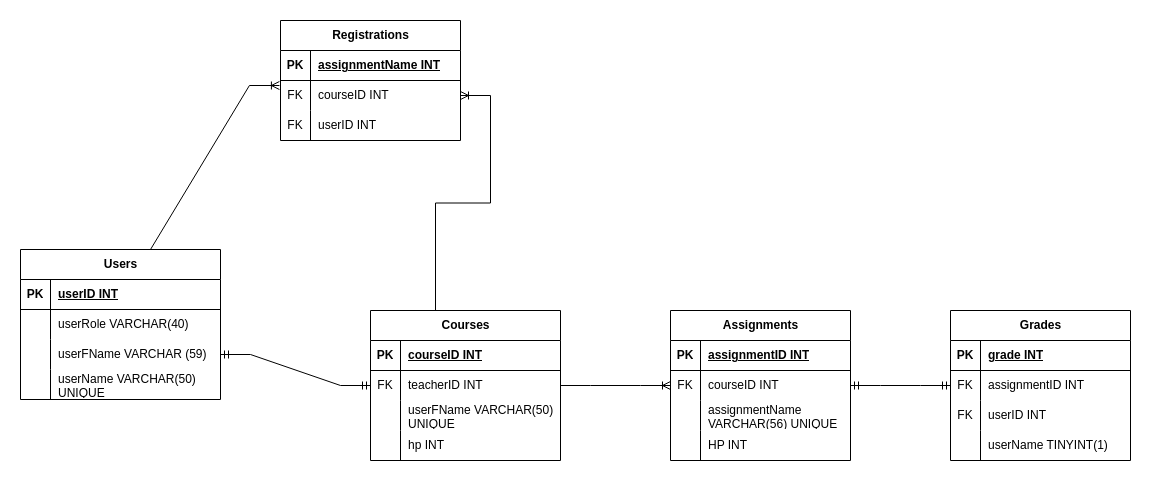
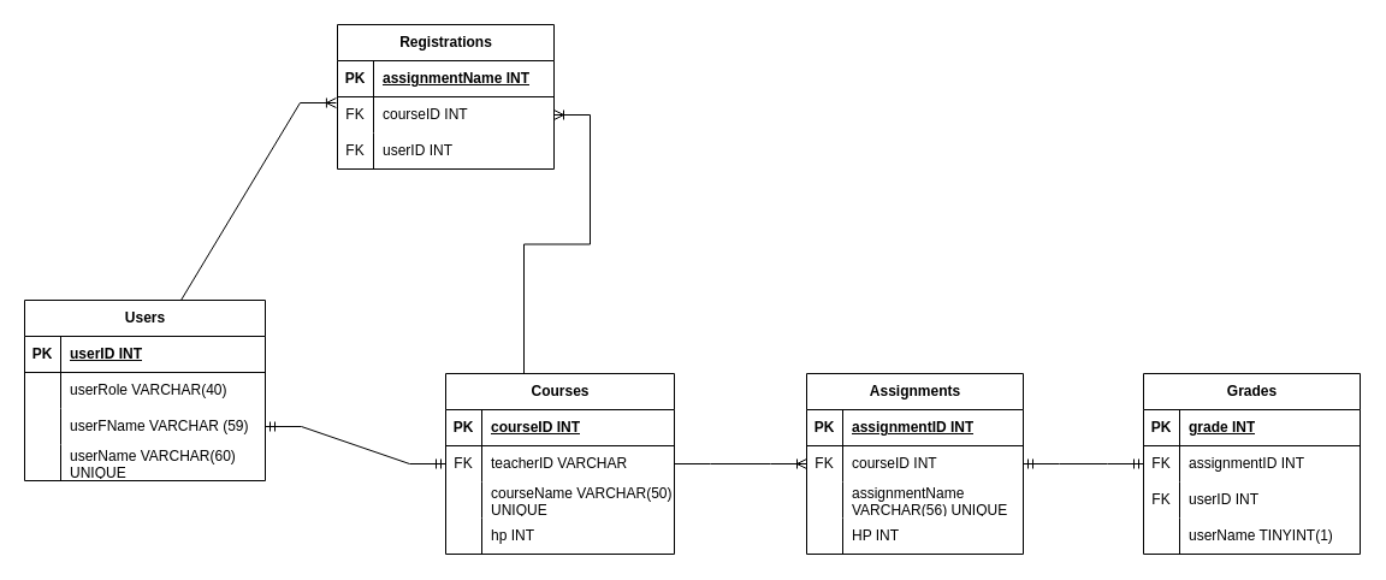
  <mxCell id="0" />
  <mxCell id="1" parent="0" />
  <mxCell id="2" value="Registrations" style="shape=table;startSize=30;container=1;collapsible=1;childLayout=tableLayout;fixedRows=1;rowLines=0;fontStyle=1;align=center;resizeLast=1;html=1;" parent="1" vertex="1"><mxGeometry x="280" y="20" width="180" height="120" as="geometry" /></mxCell>
  <mxCell id="3" value="" style="shape=tableRow;horizontal=0;startSize=0;swimlaneHead=0;swimlaneBody=0;fillColor=none;collapsible=0;dropTarget=0;points=[[0,0.5],[1,0.5]];portConstraint=eastwest;top=0;left=0;right=0;bottom=1;" parent="2" vertex="1"><mxGeometry y="30" width="180" height="30" as="geometry" /></mxCell>
  <mxCell id="4" value="PK" style="shape=partialRectangle;connectable=0;fillColor=none;top=0;left=0;bottom=0;right=0;fontStyle=1;overflow=hidden;whiteSpace=wrap;html=1;" parent="3" vertex="1"><mxGeometry width="30" height="30" as="geometry"><mxRectangle width="30" height="30" as="alternateBounds" /></mxGeometry></mxCell>
  <mxCell id="5" value="assignmentName INT" style="shape=partialRectangle;connectable=0;fillColor=none;top=0;left=0;bottom=0;right=0;align=left;spacingLeft=6;fontStyle=5;overflow=hidden;whiteSpace=wrap;html=1;" parent="3" vertex="1"><mxGeometry x="30" width="150" height="30" as="geometry"><mxRectangle width="150" height="30" as="alternateBounds" /></mxGeometry></mxCell>
  <mxCell id="6" value="" style="shape=tableRow;horizontal=0;startSize=0;swimlaneHead=0;swimlaneBody=0;fillColor=none;collapsible=0;dropTarget=0;points=[[0,0.5],[1,0.5]];portConstraint=eastwest;top=0;left=0;right=0;bottom=0;" parent="2" vertex="1"><mxGeometry y="60" width="180" height="30" as="geometry" /></mxCell>
  <mxCell id="7" value="FK" style="shape=partialRectangle;connectable=0;fillColor=none;top=0;left=0;bottom=0;right=0;editable=1;overflow=hidden;whiteSpace=wrap;html=1;" parent="6" vertex="1"><mxGeometry width="30" height="30" as="geometry"><mxRectangle width="30" height="30" as="alternateBounds" /></mxGeometry></mxCell>
  <mxCell id="8" value="courseID INT" style="shape=partialRectangle;connectable=0;fillColor=none;top=0;left=0;bottom=0;right=0;align=left;spacingLeft=6;overflow=hidden;whiteSpace=wrap;html=1;" parent="6" vertex="1"><mxGeometry x="30" width="150" height="30" as="geometry"><mxRectangle width="150" height="30" as="alternateBounds" /></mxGeometry></mxCell>
  <mxCell id="9" value="" style="shape=tableRow;horizontal=0;startSize=0;swimlaneHead=0;swimlaneBody=0;fillColor=none;collapsible=0;dropTarget=0;points=[[0,0.5],[1,0.5]];portConstraint=eastwest;top=0;left=0;right=0;bottom=0;" parent="2" vertex="1"><mxGeometry y="90" width="180" height="30" as="geometry" /></mxCell>
  <mxCell id="10" value="FK" style="shape=partialRectangle;connectable=0;fillColor=none;top=0;left=0;bottom=0;right=0;editable=1;overflow=hidden;whiteSpace=wrap;html=1;" parent="9" vertex="1"><mxGeometry width="30" height="30" as="geometry"><mxRectangle width="30" height="30" as="alternateBounds" /></mxGeometry></mxCell>
  <mxCell id="11" value="userID INT" style="shape=partialRectangle;connectable=0;fillColor=none;top=0;left=0;bottom=0;right=0;align=left;spacingLeft=6;overflow=hidden;whiteSpace=wrap;html=1;" parent="9" vertex="1"><mxGeometry x="30" width="150" height="30" as="geometry"><mxRectangle width="150" height="30" as="alternateBounds" /></mxGeometry></mxCell>
  <mxCell id="12" value="Courses" style="shape=table;startSize=30;container=1;collapsible=1;childLayout=tableLayout;fixedRows=1;rowLines=0;fontStyle=1;align=center;resizeLast=1;html=1;" parent="1" vertex="1"><mxGeometry x="370" y="310" width="190" height="150" as="geometry" /></mxCell>
  <mxCell id="13" value="" style="shape=tableRow;horizontal=0;startSize=0;swimlaneHead=0;swimlaneBody=0;fillColor=none;collapsible=0;dropTarget=0;points=[[0,0.5],[1,0.5]];portConstraint=eastwest;top=0;left=0;right=0;bottom=1;" parent="12" vertex="1"><mxGeometry y="30" width="190" height="30" as="geometry" /></mxCell>
  <mxCell id="14" value="PK" style="shape=partialRectangle;connectable=0;fillColor=none;top=0;left=0;bottom=0;right=0;fontStyle=1;overflow=hidden;whiteSpace=wrap;html=1;" parent="13" vertex="1"><mxGeometry width="30" height="30" as="geometry"><mxRectangle width="30" height="30" as="alternateBounds" /></mxGeometry></mxCell>
  <mxCell id="15" value="courseID INT" style="shape=partialRectangle;connectable=0;fillColor=none;top=0;left=0;bottom=0;right=0;align=left;spacingLeft=6;fontStyle=5;overflow=hidden;whiteSpace=wrap;html=1;" parent="13" vertex="1"><mxGeometry x="30" width="160" height="30" as="geometry"><mxRectangle width="160" height="30" as="alternateBounds" /></mxGeometry></mxCell>
  <mxCell id="16" value="" style="shape=tableRow;horizontal=0;startSize=0;swimlaneHead=0;swimlaneBody=0;fillColor=none;collapsible=0;dropTarget=0;points=[[0,0.5],[1,0.5]];portConstraint=eastwest;top=0;left=0;right=0;bottom=0;" parent="12" vertex="1"><mxGeometry y="60" width="190" height="30" as="geometry" /></mxCell>
  <mxCell id="17" value="FK" style="shape=partialRectangle;connectable=0;fillColor=none;top=0;left=0;bottom=0;right=0;editable=1;overflow=hidden;whiteSpace=wrap;html=1;" parent="16" vertex="1"><mxGeometry width="30" height="30" as="geometry"><mxRectangle width="30" height="30" as="alternateBounds" /></mxGeometry></mxCell>
- <mxCell id="18" value="teacherID INT" style="shape=partialRectangle;connectable=0;fillColor=none;top=0;left=0;bottom=0;right=0;align=left;spacingLeft=6;overflow=hidden;whiteSpace=wrap;html=1;" parent="16" vertex="1"><mxGeometry x="30" width="160" height="30" as="geometry"><mxRectangle width="160" height="30" as="alternateBounds" /></mxGeometry></mxCell>
+ <mxCell id="18" value="teacherID VARCHAR" style="shape=partialRectangle;connectable=0;fillColor=none;top=0;left=0;bottom=0;right=0;align=left;spacingLeft=6;overflow=hidden;whiteSpace=wrap;html=1;" parent="16" vertex="1"><mxGeometry x="30" width="160" height="30" as="geometry"><mxRectangle width="160" height="30" as="alternateBounds" /></mxGeometry></mxCell>
  <mxCell id="19" value="" style="shape=tableRow;horizontal=0;startSize=0;swimlaneHead=0;swimlaneBody=0;fillColor=none;collapsible=0;dropTarget=0;points=[[0,0.5],[1,0.5]];portConstraint=eastwest;top=0;left=0;right=0;bottom=0;" parent="12" vertex="1"><mxGeometry y="90" width="190" height="30" as="geometry" /></mxCell>
  <mxCell id="20" value="" style="shape=partialRectangle;connectable=0;fillColor=none;top=0;left=0;bottom=0;right=0;editable=1;overflow=hidden;whiteSpace=wrap;html=1;" parent="19" vertex="1"><mxGeometry width="30" height="30" as="geometry"><mxRectangle width="30" height="30" as="alternateBounds" /></mxGeometry></mxCell>
- <mxCell id="21" value="userFName VARCHAR(50) UNIQUE" style="shape=partialRectangle;connectable=0;fillColor=none;top=0;left=0;bottom=0;right=0;align=left;spacingLeft=6;overflow=hidden;whiteSpace=wrap;html=1;" parent="19" vertex="1"><mxGeometry x="30" width="160" height="30" as="geometry"><mxRectangle width="160" height="30" as="alternateBounds" /></mxGeometry></mxCell>
+ <mxCell id="21" value="courseName VARCHAR(50) UNIQUE" style="shape=partialRectangle;connectable=0;fillColor=none;top=0;left=0;bottom=0;right=0;align=left;spacingLeft=6;overflow=hidden;whiteSpace=wrap;html=1;" parent="19" vertex="1"><mxGeometry x="30" width="160" height="30" as="geometry"><mxRectangle width="160" height="30" as="alternateBounds" /></mxGeometry></mxCell>
  <mxCell id="22" value="" style="shape=tableRow;horizontal=0;startSize=0;swimlaneHead=0;swimlaneBody=0;fillColor=none;collapsible=0;dropTarget=0;points=[[0,0.5],[1,0.5]];portConstraint=eastwest;top=0;left=0;right=0;bottom=0;" parent="12" vertex="1"><mxGeometry y="120" width="190" height="30" as="geometry" /></mxCell>
  <mxCell id="23" value="" style="shape=partialRectangle;connectable=0;fillColor=none;top=0;left=0;bottom=0;right=0;editable=1;overflow=hidden;whiteSpace=wrap;html=1;" parent="22" vertex="1"><mxGeometry width="30" height="30" as="geometry"><mxRectangle width="30" height="30" as="alternateBounds" /></mxGeometry></mxCell>
  <mxCell id="24" value="hp INT" style="shape=partialRectangle;connectable=0;fillColor=none;top=0;left=0;bottom=0;right=0;align=left;spacingLeft=6;overflow=hidden;whiteSpace=wrap;html=1;" parent="22" vertex="1"><mxGeometry x="30" width="160" height="30" as="geometry"><mxRectangle width="160" height="30" as="alternateBounds" /></mxGeometry></mxCell>
  <mxCell id="25" value="Grades" style="shape=table;startSize=30;container=1;collapsible=1;childLayout=tableLayout;fixedRows=1;rowLines=0;fontStyle=1;align=center;resizeLast=1;html=1;" parent="1" vertex="1"><mxGeometry x="950" y="310" width="180" height="150" as="geometry" /></mxCell>
  <mxCell id="26" value="" style="shape=tableRow;horizontal=0;startSize=0;swimlaneHead=0;swimlaneBody=0;fillColor=none;collapsible=0;dropTarget=0;points=[[0,0.5],[1,0.5]];portConstraint=eastwest;top=0;left=0;right=0;bottom=1;" parent="25" vertex="1"><mxGeometry y="30" width="180" height="30" as="geometry" /></mxCell>
  <mxCell id="27" value="PK" style="shape=partialRectangle;connectable=0;fillColor=none;top=0;left=0;bottom=0;right=0;fontStyle=1;overflow=hidden;whiteSpace=wrap;html=1;" parent="26" vertex="1"><mxGeometry width="30" height="30" as="geometry"><mxRectangle width="30" height="30" as="alternateBounds" /></mxGeometry></mxCell>
  <mxCell id="28" value="grade INT" style="shape=partialRectangle;connectable=0;fillColor=none;top=0;left=0;bottom=0;right=0;align=left;spacingLeft=6;fontStyle=5;overflow=hidden;whiteSpace=wrap;html=1;" parent="26" vertex="1"><mxGeometry x="30" width="150" height="30" as="geometry"><mxRectangle width="150" height="30" as="alternateBounds" /></mxGeometry></mxCell>
  <mxCell id="29" value="" style="shape=tableRow;horizontal=0;startSize=0;swimlaneHead=0;swimlaneBody=0;fillColor=none;collapsible=0;dropTarget=0;points=[[0,0.5],[1,0.5]];portConstraint=eastwest;top=0;left=0;right=0;bottom=0;" parent="25" vertex="1"><mxGeometry y="60" width="180" height="30" as="geometry" /></mxCell>
  <mxCell id="30" value="FK" style="shape=partialRectangle;connectable=0;fillColor=none;top=0;left=0;bottom=0;right=0;editable=1;overflow=hidden;whiteSpace=wrap;html=1;" parent="29" vertex="1"><mxGeometry width="30" height="30" as="geometry"><mxRectangle width="30" height="30" as="alternateBounds" /></mxGeometry></mxCell>
  <mxCell id="31" value="assignmentID INT" style="shape=partialRectangle;connectable=0;fillColor=none;top=0;left=0;bottom=0;right=0;align=left;spacingLeft=6;overflow=hidden;whiteSpace=wrap;html=1;" parent="29" vertex="1"><mxGeometry x="30" width="150" height="30" as="geometry"><mxRectangle width="150" height="30" as="alternateBounds" /></mxGeometry></mxCell>
  <mxCell id="32" value="" style="shape=tableRow;horizontal=0;startSize=0;swimlaneHead=0;swimlaneBody=0;fillColor=none;collapsible=0;dropTarget=0;points=[[0,0.5],[1,0.5]];portConstraint=eastwest;top=0;left=0;right=0;bottom=0;" parent="25" vertex="1"><mxGeometry y="90" width="180" height="30" as="geometry" /></mxCell>
  <mxCell id="33" value="FK" style="shape=partialRectangle;connectable=0;fillColor=none;top=0;left=0;bottom=0;right=0;editable=1;overflow=hidden;whiteSpace=wrap;html=1;" parent="32" vertex="1"><mxGeometry width="30" height="30" as="geometry"><mxRectangle width="30" height="30" as="alternateBounds" /></mxGeometry></mxCell>
  <mxCell id="34" value="userID INT" style="shape=partialRectangle;connectable=0;fillColor=none;top=0;left=0;bottom=0;right=0;align=left;spacingLeft=6;overflow=hidden;whiteSpace=wrap;html=1;" parent="32" vertex="1"><mxGeometry x="30" width="150" height="30" as="geometry"><mxRectangle width="150" height="30" as="alternateBounds" /></mxGeometry></mxCell>
  <mxCell id="35" value="" style="shape=tableRow;horizontal=0;startSize=0;swimlaneHead=0;swimlaneBody=0;fillColor=none;collapsible=0;dropTarget=0;points=[[0,0.5],[1,0.5]];portConstraint=eastwest;top=0;left=0;right=0;bottom=0;" parent="25" vertex="1"><mxGeometry y="120" width="180" height="30" as="geometry" /></mxCell>
  <mxCell id="36" value="" style="shape=partialRectangle;connectable=0;fillColor=none;top=0;left=0;bottom=0;right=0;editable=1;overflow=hidden;whiteSpace=wrap;html=1;" parent="35" vertex="1"><mxGeometry width="30" height="30" as="geometry"><mxRectangle width="30" height="30" as="alternateBounds" /></mxGeometry></mxCell>
  <mxCell id="37" value="userName TINYINT(1)" style="shape=partialRectangle;connectable=0;fillColor=none;top=0;left=0;bottom=0;right=0;align=left;spacingLeft=6;overflow=hidden;whiteSpace=wrap;html=1;" parent="35" vertex="1"><mxGeometry x="30" width="150" height="30" as="geometry"><mxRectangle width="150" height="30" as="alternateBounds" /></mxGeometry></mxCell>
  <mxCell id="38" value="Assignments" style="shape=table;startSize=30;container=1;collapsible=1;childLayout=tableLayout;fixedRows=1;rowLines=0;fontStyle=1;align=center;resizeLast=1;html=1;" parent="1" vertex="1"><mxGeometry x="670" y="310" width="180" height="150" as="geometry" /></mxCell>
  <mxCell id="39" value="" style="shape=tableRow;horizontal=0;startSize=0;swimlaneHead=0;swimlaneBody=0;fillColor=none;collapsible=0;dropTarget=0;points=[[0,0.5],[1,0.5]];portConstraint=eastwest;top=0;left=0;right=0;bottom=1;" parent="38" vertex="1"><mxGeometry y="30" width="180" height="30" as="geometry" /></mxCell>
  <mxCell id="40" value="PK" style="shape=partialRectangle;connectable=0;fillColor=none;top=0;left=0;bottom=0;right=0;fontStyle=1;overflow=hidden;whiteSpace=wrap;html=1;" parent="39" vertex="1"><mxGeometry width="30" height="30" as="geometry"><mxRectangle width="30" height="30" as="alternateBounds" /></mxGeometry></mxCell>
  <mxCell id="41" value="assignmentID INT" style="shape=partialRectangle;connectable=0;fillColor=none;top=0;left=0;bottom=0;right=0;align=left;spacingLeft=6;fontStyle=5;overflow=hidden;whiteSpace=wrap;html=1;" parent="39" vertex="1"><mxGeometry x="30" width="150" height="30" as="geometry"><mxRectangle width="150" height="30" as="alternateBounds" /></mxGeometry></mxCell>
  <mxCell id="42" value="" style="shape=tableRow;horizontal=0;startSize=0;swimlaneHead=0;swimlaneBody=0;fillColor=none;collapsible=0;dropTarget=0;points=[[0,0.5],[1,0.5]];portConstraint=eastwest;top=0;left=0;right=0;bottom=0;" parent="38" vertex="1"><mxGeometry y="60" width="180" height="30" as="geometry" /></mxCell>
  <mxCell id="43" value="FK" style="shape=partialRectangle;connectable=0;fillColor=none;top=0;left=0;bottom=0;right=0;editable=1;overflow=hidden;whiteSpace=wrap;html=1;" parent="42" vertex="1"><mxGeometry width="30" height="30" as="geometry"><mxRectangle width="30" height="30" as="alternateBounds" /></mxGeometry></mxCell>
  <mxCell id="44" value="courseID INT" style="shape=partialRectangle;connectable=0;fillColor=none;top=0;left=0;bottom=0;right=0;align=left;spacingLeft=6;overflow=hidden;whiteSpace=wrap;html=1;" parent="42" vertex="1"><mxGeometry x="30" width="150" height="30" as="geometry"><mxRectangle width="150" height="30" as="alternateBounds" /></mxGeometry></mxCell>
  <mxCell id="45" value="" style="shape=tableRow;horizontal=0;startSize=0;swimlaneHead=0;swimlaneBody=0;fillColor=none;collapsible=0;dropTarget=0;points=[[0,0.5],[1,0.5]];portConstraint=eastwest;top=0;left=0;right=0;bottom=0;" parent="38" vertex="1"><mxGeometry y="90" width="180" height="30" as="geometry" /></mxCell>
  <mxCell id="46" value="" style="shape=partialRectangle;connectable=0;fillColor=none;top=0;left=0;bottom=0;right=0;editable=1;overflow=hidden;whiteSpace=wrap;html=1;" parent="45" vertex="1"><mxGeometry width="30" height="30" as="geometry"><mxRectangle width="30" height="30" as="alternateBounds" /></mxGeometry></mxCell>
  <mxCell id="47" value="assignmentName VARCHAR(56) UNIQUE" style="shape=partialRectangle;connectable=0;fillColor=none;top=0;left=0;bottom=0;right=0;align=left;spacingLeft=6;overflow=hidden;whiteSpace=wrap;html=1;" parent="45" vertex="1"><mxGeometry x="30" width="150" height="30" as="geometry"><mxRectangle width="150" height="30" as="alternateBounds" /></mxGeometry></mxCell>
  <mxCell id="48" value="" style="shape=tableRow;horizontal=0;startSize=0;swimlaneHead=0;swimlaneBody=0;fillColor=none;collapsible=0;dropTarget=0;points=[[0,0.5],[1,0.5]];portConstraint=eastwest;top=0;left=0;right=0;bottom=0;" parent="38" vertex="1"><mxGeometry y="120" width="180" height="30" as="geometry" /></mxCell>
  <mxCell id="49" value="" style="shape=partialRectangle;connectable=0;fillColor=none;top=0;left=0;bottom=0;right=0;editable=1;overflow=hidden;whiteSpace=wrap;html=1;" parent="48" vertex="1"><mxGeometry width="30" height="30" as="geometry"><mxRectangle width="30" height="30" as="alternateBounds" /></mxGeometry></mxCell>
  <mxCell id="50" value="HP INT" style="shape=partialRectangle;connectable=0;fillColor=none;top=0;left=0;bottom=0;right=0;align=left;spacingLeft=6;overflow=hidden;whiteSpace=wrap;html=1;" parent="48" vertex="1"><mxGeometry x="30" width="150" height="30" as="geometry"><mxRectangle width="150" height="30" as="alternateBounds" /></mxGeometry></mxCell>
  <mxCell id="51" value="Users" style="shape=table;startSize=30;container=1;collapsible=1;childLayout=tableLayout;fixedRows=1;rowLines=0;fontStyle=1;align=center;resizeLast=1;html=1;" parent="1" vertex="1"><mxGeometry x="20" y="249" width="200" height="150" as="geometry" /></mxCell>
  <mxCell id="52" value="" style="shape=tableRow;horizontal=0;startSize=0;swimlaneHead=0;swimlaneBody=0;fillColor=none;collapsible=0;dropTarget=0;points=[[0,0.5],[1,0.5]];portConstraint=eastwest;top=0;left=0;right=0;bottom=1;" parent="51" vertex="1"><mxGeometry y="30" width="200" height="30" as="geometry" /></mxCell>
  <mxCell id="53" value="PK" style="shape=partialRectangle;connectable=0;fillColor=none;top=0;left=0;bottom=0;right=0;fontStyle=1;overflow=hidden;whiteSpace=wrap;html=1;" parent="52" vertex="1"><mxGeometry width="30" height="30" as="geometry"><mxRectangle width="30" height="30" as="alternateBounds" /></mxGeometry></mxCell>
  <mxCell id="54" value="userID INT" style="shape=partialRectangle;connectable=0;fillColor=none;top=0;left=0;bottom=0;right=0;align=left;spacingLeft=6;fontStyle=5;overflow=hidden;whiteSpace=wrap;html=1;" parent="52" vertex="1"><mxGeometry x="30" width="170" height="30" as="geometry"><mxRectangle width="170" height="30" as="alternateBounds" /></mxGeometry></mxCell>
  <mxCell id="55" value="" style="shape=tableRow;horizontal=0;startSize=0;swimlaneHead=0;swimlaneBody=0;fillColor=none;collapsible=0;dropTarget=0;points=[[0,0.5],[1,0.5]];portConstraint=eastwest;top=0;left=0;right=0;bottom=0;" parent="51" vertex="1"><mxGeometry y="60" width="200" height="30" as="geometry" /></mxCell>
  <mxCell id="56" value="" style="shape=partialRectangle;connectable=0;fillColor=none;top=0;left=0;bottom=0;right=0;editable=1;overflow=hidden;whiteSpace=wrap;html=1;" parent="55" vertex="1"><mxGeometry width="30" height="30" as="geometry"><mxRectangle width="30" height="30" as="alternateBounds" /></mxGeometry></mxCell>
  <mxCell id="57" value="userRole VARCHAR(40)" style="shape=partialRectangle;connectable=0;fillColor=none;top=0;left=0;bottom=0;right=0;align=left;spacingLeft=6;overflow=hidden;whiteSpace=wrap;html=1;" parent="55" vertex="1"><mxGeometry x="30" width="170" height="30" as="geometry"><mxRectangle width="170" height="30" as="alternateBounds" /></mxGeometry></mxCell>
  <mxCell id="58" value="" style="shape=tableRow;horizontal=0;startSize=0;swimlaneHead=0;swimlaneBody=0;fillColor=none;collapsible=0;dropTarget=0;points=[[0,0.5],[1,0.5]];portConstraint=eastwest;top=0;left=0;right=0;bottom=0;" parent="51" vertex="1"><mxGeometry y="90" width="200" height="30" as="geometry" /></mxCell>
  <mxCell id="59" value="" style="shape=partialRectangle;connectable=0;fillColor=none;top=0;left=0;bottom=0;right=0;editable=1;overflow=hidden;whiteSpace=wrap;html=1;" parent="58" vertex="1"><mxGeometry width="30" height="30" as="geometry"><mxRectangle width="30" height="30" as="alternateBounds" /></mxGeometry></mxCell>
  <mxCell id="60" value="userFName VARCHAR (59)" style="shape=partialRectangle;connectable=0;fillColor=none;top=0;left=0;bottom=0;right=0;align=left;spacingLeft=6;overflow=hidden;whiteSpace=wrap;html=1;" parent="58" vertex="1"><mxGeometry x="30" width="170" height="30" as="geometry"><mxRectangle width="170" height="30" as="alternateBounds" /></mxGeometry></mxCell>
  <mxCell id="61" value="" style="shape=tableRow;horizontal=0;startSize=0;swimlaneHead=0;swimlaneBody=0;fillColor=none;collapsible=0;dropTarget=0;points=[[0,0.5],[1,0.5]];portConstraint=eastwest;top=0;left=0;right=0;bottom=0;" parent="51" vertex="1"><mxGeometry y="120" width="200" height="30" as="geometry" /></mxCell>
  <mxCell id="62" value="" style="shape=partialRectangle;connectable=0;fillColor=none;top=0;left=0;bottom=0;right=0;editable=1;overflow=hidden;whiteSpace=wrap;html=1;" parent="61" vertex="1"><mxGeometry width="30" height="30" as="geometry"><mxRectangle width="30" height="30" as="alternateBounds" /></mxGeometry></mxCell>
- <mxCell id="63" value="userName VARCHAR(50) UNIQUE" style="shape=partialRectangle;connectable=0;fillColor=none;top=0;left=0;bottom=0;right=0;align=left;spacingLeft=6;overflow=hidden;whiteSpace=wrap;html=1;" parent="61" vertex="1"><mxGeometry x="30" width="170" height="30" as="geometry"><mxRectangle width="170" height="30" as="alternateBounds" /></mxGeometry></mxCell>
+ <mxCell id="63" value="userName VARCHAR(60) UNIQUE" style="shape=partialRectangle;connectable=0;fillColor=none;top=0;left=0;bottom=0;right=0;align=left;spacingLeft=6;overflow=hidden;whiteSpace=wrap;html=1;" parent="61" vertex="1"><mxGeometry x="30" width="170" height="30" as="geometry"><mxRectangle width="170" height="30" as="alternateBounds" /></mxGeometry></mxCell>
  <mxCell id="64" value="" style="edgeStyle=entityRelationEdgeStyle;fontSize=12;html=1;endArrow=ERoneToMany;rounded=0;exitX=1;exitY=0.5;exitDx=0;exitDy=0;entryX=0;entryY=0.5;entryDx=0;entryDy=0;" parent="1" source="16" target="42" edge="1"><mxGeometry width="100" height="100" relative="1" as="geometry"><mxPoint x="540" y="420" as="sourcePoint" /><mxPoint x="640" y="320" as="targetPoint" /></mxGeometry></mxCell>
  <mxCell id="65" value="" style="edgeStyle=entityRelationEdgeStyle;fontSize=12;html=1;endArrow=ERmandOne;startArrow=ERmandOne;rounded=0;entryX=0;entryY=0.5;entryDx=0;entryDy=0;exitX=1;exitY=0.5;exitDx=0;exitDy=0;" parent="1" source="42" target="29" edge="1"><mxGeometry width="100" height="100" relative="1" as="geometry"><mxPoint x="540" y="420" as="sourcePoint" /><mxPoint x="640" y="320" as="targetPoint" /></mxGeometry></mxCell>
  <mxCell id="66" value="" style="edgeStyle=entityRelationEdgeStyle;fontSize=12;html=1;endArrow=ERoneToMany;rounded=0;exitX=0.5;exitY=0;exitDx=0;exitDy=0;entryX=1;entryY=0.5;entryDx=0;entryDy=0;" parent="1" source="12" target="6" edge="1"><mxGeometry width="100" height="100" relative="1" as="geometry"><mxPoint x="340" y="260" as="sourcePoint" /><mxPoint x="440" y="160" as="targetPoint" /></mxGeometry></mxCell>
  <mxCell id="67" value="" style="edgeStyle=entityRelationEdgeStyle;fontSize=12;html=1;endArrow=ERoneToMany;rounded=0;exitX=0.5;exitY=0;exitDx=0;exitDy=0;entryX=-0.006;entryY=0.167;entryDx=0;entryDy=0;entryPerimeter=0;" parent="1" source="51" target="6" edge="1"><mxGeometry width="100" height="100" relative="1" as="geometry"><mxPoint x="90" y="180" as="sourcePoint" /><mxPoint x="190" y="80" as="targetPoint" /></mxGeometry></mxCell>
  <mxCell id="68" value="" style="edgeStyle=entityRelationEdgeStyle;fontSize=12;html=1;endArrow=ERmandOne;startArrow=ERmandOne;rounded=0;entryX=0;entryY=0.5;entryDx=0;entryDy=0;exitX=1;exitY=0.5;exitDx=0;exitDy=0;" parent="1" source="58" target="16" edge="1"><mxGeometry width="100" height="100" relative="1" as="geometry"><mxPoint x="220" y="500" as="sourcePoint" /><mxPoint x="320" y="400" as="targetPoint" /></mxGeometry></mxCell>
